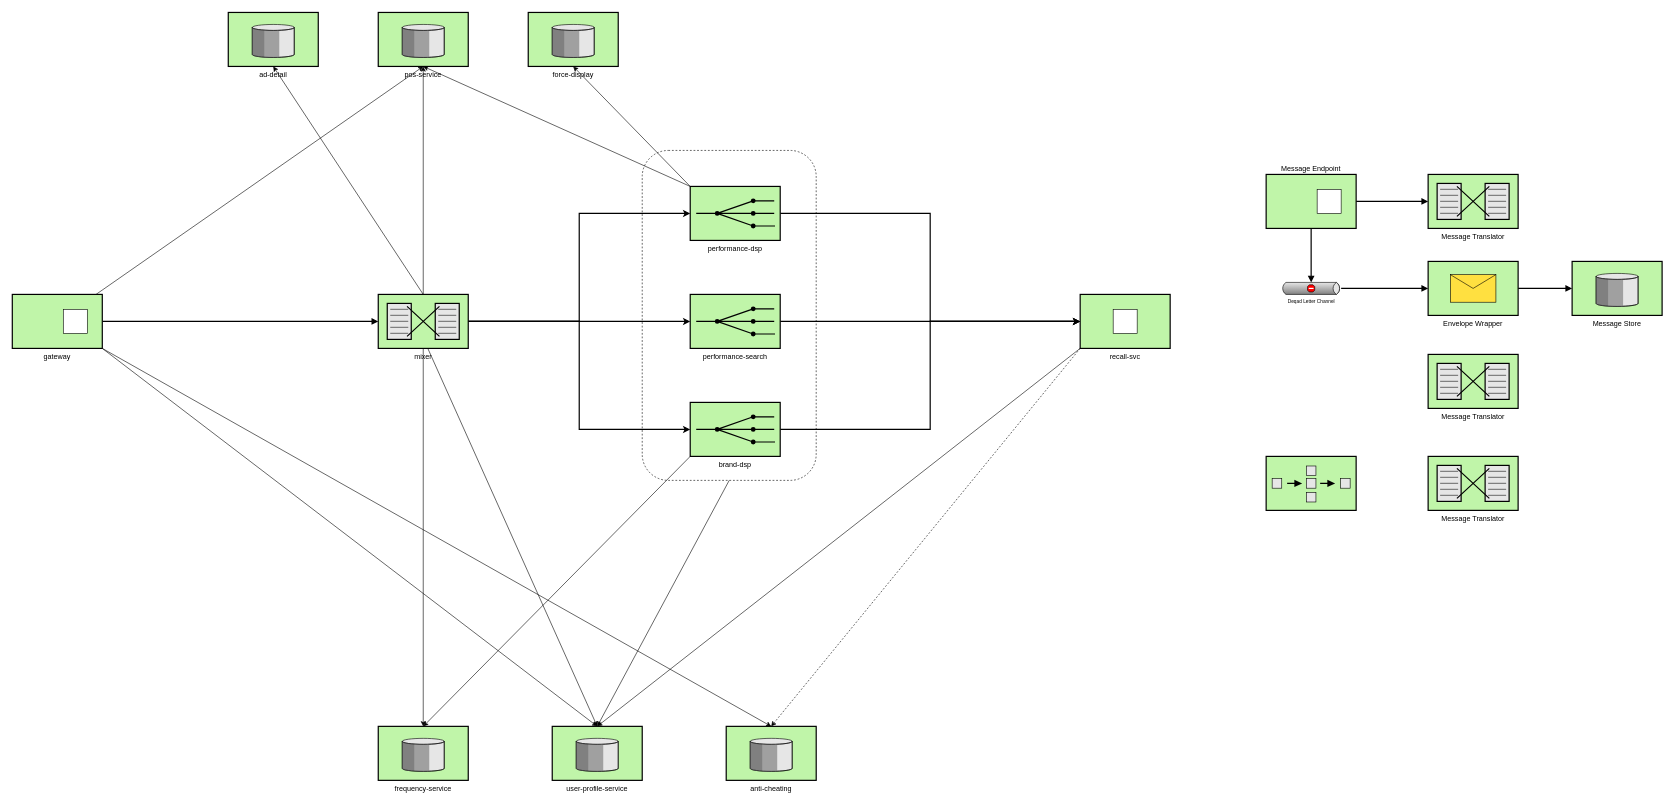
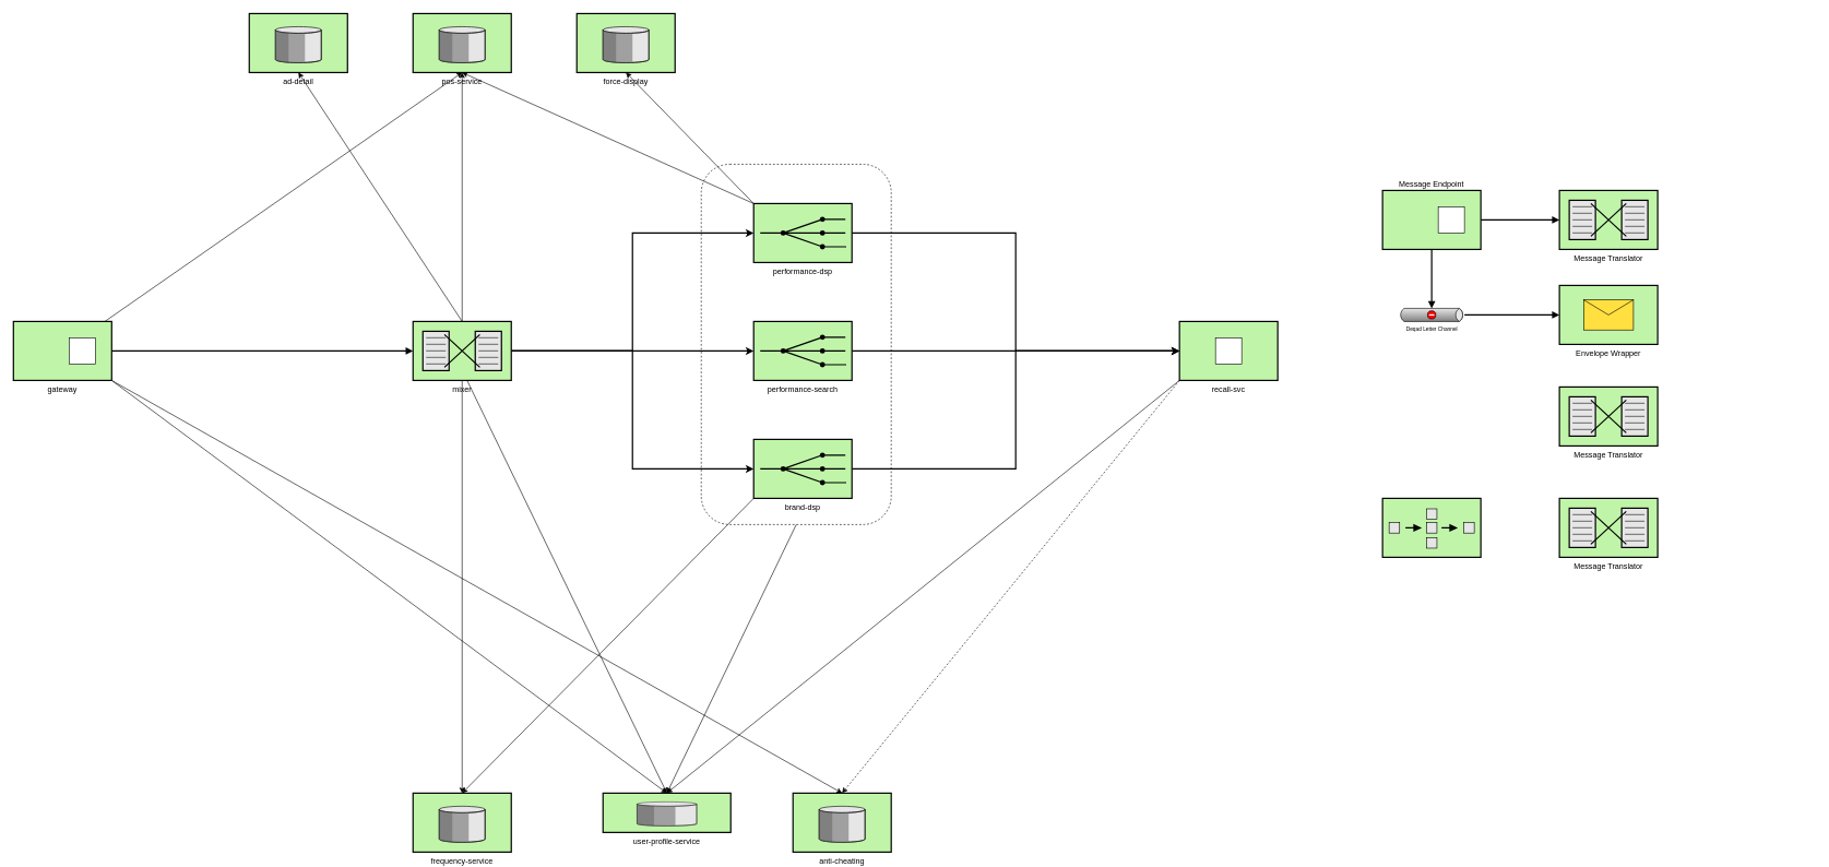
  <mxCell id="0" style=";html=1;" />
  <mxCell id="1" style=";html=1;" parent="0" />
  <mxCell id="2" style="edgeStyle=none;rounded=0;orthogonalLoop=1;jettySize=auto;html=1;entryX=0.5;entryY=0;entryDx=0;entryDy=0;entryPerimeter=0;strokeWidth=1;exitX=0.5;exitY=1;exitDx=0;exitDy=0;" edge="1" parent="1" source="3" target="44"><mxGeometry relative="1" as="geometry" /></mxCell>
  <mxCell id="3" value="" style="rounded=1;whiteSpace=wrap;html=1;fillColor=none;dashed=1;" vertex="1" parent="1"><mxGeometry x="1070" y="250" width="290" height="550" as="geometry" /></mxCell>
  <mxCell id="4" style="edgeStyle=orthogonalEdgeStyle;rounded=0;orthogonalLoop=1;jettySize=auto;html=1;entryX=0;entryY=0.5;entryDx=0;entryDy=0;entryPerimeter=0;strokeWidth=2;" edge="1" parent="1" source="11" target="15"><mxGeometry relative="1" as="geometry" /></mxCell>
  <mxCell id="5" style="edgeStyle=orthogonalEdgeStyle;rounded=0;orthogonalLoop=1;jettySize=auto;html=1;entryX=0;entryY=0.5;entryDx=0;entryDy=0;entryPerimeter=0;strokeWidth=2;" edge="1" parent="1" source="11" target="41"><mxGeometry relative="1" as="geometry" /></mxCell>
  <mxCell id="6" style="edgeStyle=orthogonalEdgeStyle;rounded=0;orthogonalLoop=1;jettySize=auto;html=1;strokeWidth=1;" edge="1" parent="1" source="11" target="45"><mxGeometry relative="1" as="geometry" /></mxCell>
  <mxCell id="7" style="edgeStyle=orthogonalEdgeStyle;rounded=0;orthogonalLoop=1;jettySize=auto;html=1;entryX=0;entryY=0.5;entryDx=0;entryDy=0;entryPerimeter=0;strokeWidth=2;" edge="1" parent="1" source="11" target="47"><mxGeometry relative="1" as="geometry" /></mxCell>
  <mxCell id="8" style="edgeStyle=none;rounded=0;orthogonalLoop=1;jettySize=auto;html=1;entryX=0.5;entryY=0;entryDx=0;entryDy=0;entryPerimeter=0;strokeWidth=1;exitX=0.5;exitY=1;exitDx=0;exitDy=0;exitPerimeter=0;" edge="1" parent="1" source="11" target="43"><mxGeometry relative="1" as="geometry" /></mxCell>
  <mxCell id="9" style="edgeStyle=none;rounded=0;orthogonalLoop=1;jettySize=auto;html=1;entryX=0.5;entryY=0;entryDx=0;entryDy=0;entryPerimeter=0;strokeWidth=1;exitX=0.552;exitY=1.005;exitDx=0;exitDy=0;exitPerimeter=0;" edge="1" parent="1" source="11" target="44"><mxGeometry relative="1" as="geometry" /></mxCell>
  <mxCell id="10" style="edgeStyle=none;rounded=0;orthogonalLoop=1;jettySize=auto;html=1;entryX=0.5;entryY=1;entryDx=0;entryDy=0;entryPerimeter=0;strokeWidth=1;exitX=0.5;exitY=0;exitDx=0;exitDy=0;exitPerimeter=0;" edge="1" parent="1" source="11" target="42"><mxGeometry relative="1" as="geometry" /></mxCell>
  <mxCell id="11" value="mixer" style="strokeWidth=2;dashed=0;align=center;fontSize=12;shape=mxgraph.eip.message_translator;fillColor=#c0f5a9;verticalLabelPosition=bottom;verticalAlign=top;" parent="1" vertex="1"><mxGeometry x="630" y="490" width="150" height="90" as="geometry" /></mxCell>
  <mxCell id="12" style="rounded=0;orthogonalLoop=1;jettySize=auto;html=1;entryX=0.5;entryY=1;entryDx=0;entryDy=0;entryPerimeter=0;strokeWidth=1;exitX=0;exitY=0;exitDx=0;exitDy=0;exitPerimeter=0;" edge="1" parent="1" source="15" target="45"><mxGeometry relative="1" as="geometry" /></mxCell>
  <mxCell id="13" style="rounded=0;orthogonalLoop=1;jettySize=auto;html=1;strokeWidth=1;exitX=0;exitY=0;exitDx=0;exitDy=0;exitPerimeter=0;entryX=0.5;entryY=1;entryDx=0;entryDy=0;entryPerimeter=0;" edge="1" parent="1" source="15" target="48"><mxGeometry relative="1" as="geometry" /></mxCell>
  <mxCell id="14" style="edgeStyle=orthogonalEdgeStyle;rounded=0;orthogonalLoop=1;jettySize=auto;html=1;entryX=0;entryY=0.5;entryDx=0;entryDy=0;strokeWidth=2;" edge="1" parent="1" source="15" target="28"><mxGeometry relative="1" as="geometry" /></mxCell>
  <mxCell id="15" value="performance-dsp" style="strokeWidth=2;dashed=0;align=center;fontSize=12;fillColor=#c0f5a9;verticalLabelPosition=bottom;verticalAlign=top;shape=mxgraph.eip.recipient_list;" parent="1" vertex="1"><mxGeometry x="1150" y="310" width="150" height="90" as="geometry" /></mxCell>
  <mxCell id="16" style="edgeStyle=orthogonalEdgeStyle;rounded=0;html=1;endArrow=block;endFill=1;jettySize=auto;orthogonalLoop=1;strokeWidth=2;startArrow=none;startFill=0;" parent="1" source="20" target="11" edge="1"><mxGeometry relative="1" as="geometry" /></mxCell>
  <mxCell id="17" style="rounded=0;orthogonalLoop=1;jettySize=auto;html=1;entryX=0.5;entryY=1;entryDx=0;entryDy=0;entryPerimeter=0;strokeWidth=1;" edge="1" parent="1" source="20" target="45"><mxGeometry relative="1" as="geometry" /></mxCell>
  <mxCell id="18" style="edgeStyle=none;rounded=0;orthogonalLoop=1;jettySize=auto;html=1;entryX=0.5;entryY=0;entryDx=0;entryDy=0;entryPerimeter=0;strokeWidth=1;exitX=1;exitY=1;exitDx=0;exitDy=0;" edge="1" parent="1" source="20" target="49"><mxGeometry relative="1" as="geometry" /></mxCell>
  <mxCell id="19" style="edgeStyle=none;rounded=0;orthogonalLoop=1;jettySize=auto;html=1;entryX=0.5;entryY=0;entryDx=0;entryDy=0;entryPerimeter=0;strokeWidth=1;exitX=1;exitY=1;exitDx=0;exitDy=0;" edge="1" parent="1" source="20" target="44"><mxGeometry relative="1" as="geometry" /></mxCell>
  <mxCell id="20" value="gateway" style="strokeWidth=2;dashed=0;align=center;fontSize=12;shape=rect;verticalLabelPosition=bottom;verticalAlign=top;fillColor=#c0f5a9" parent="1" vertex="1"><mxGeometry x="20" y="490" width="150" height="90" as="geometry" /></mxCell>
  <mxCell id="21" value="" style="strokeWidth=1;dashed=0;align=center;fontSize=8;shape=rect;fillColor=#ffffff;strokeColor=#000000;" parent="20" vertex="1"><mxGeometry x="85" y="25" width="40" height="40" as="geometry" /></mxCell>
  <mxCell id="22" style="edgeStyle=orthogonalEdgeStyle;rounded=0;html=1;endArrow=block;endFill=1;jettySize=auto;orthogonalLoop=1;strokeWidth=2;startArrow=none;startFill=0;" parent="1" source="24" target="30" edge="1"><mxGeometry relative="1" as="geometry" /></mxCell>
  <mxCell id="23" style="edgeStyle=orthogonalEdgeStyle;rounded=0;html=1;endArrow=block;endFill=1;jettySize=auto;orthogonalLoop=1;strokeWidth=2;startArrow=none;startFill=0;" parent="1" source="24" target="33" edge="1"><mxGeometry relative="1" as="geometry" /></mxCell>
  <mxCell id="24" value="Message Endpoint" style="strokeWidth=2;dashed=0;align=center;fontSize=12;shape=rect;verticalLabelPosition=top;verticalAlign=bottom;fillColor=#c0f5a9;labelPosition=center;" parent="1" vertex="1"><mxGeometry x="2110" y="290" width="150" height="90" as="geometry" /></mxCell>
  <mxCell id="25" value="" style="strokeWidth=1;dashed=0;align=center;fontSize=8;shape=rect;fillColor=#ffffff;strokeColor=#000000;" parent="24" vertex="1"><mxGeometry x="85" y="25" width="40" height="40" as="geometry" /></mxCell>
  <mxCell id="26" style="edgeStyle=none;rounded=0;orthogonalLoop=1;jettySize=auto;html=1;entryX=0.5;entryY=0;entryDx=0;entryDy=0;entryPerimeter=0;strokeWidth=1;exitX=0;exitY=1;exitDx=0;exitDy=0;dashed=1;" edge="1" parent="1" source="28" target="49"><mxGeometry relative="1" as="geometry" /></mxCell>
  <mxCell id="27" style="edgeStyle=none;rounded=0;orthogonalLoop=1;jettySize=auto;html=1;entryX=0.5;entryY=0;entryDx=0;entryDy=0;entryPerimeter=0;strokeWidth=1;exitX=0;exitY=1;exitDx=0;exitDy=0;" edge="1" parent="1" source="28" target="44"><mxGeometry relative="1" as="geometry" /></mxCell>
  <mxCell id="28" value="recall-svc" style="strokeWidth=2;dashed=0;align=center;fontSize=12;shape=rect;verticalLabelPosition=bottom;verticalAlign=top;fillColor=#c0f5a9" parent="1" vertex="1"><mxGeometry x="1800" y="490" width="150" height="90" as="geometry" /></mxCell>
  <mxCell id="29" value="" style="strokeWidth=1;dashed=0;align=center;fontSize=8;shape=rect" parent="28" vertex="1"><mxGeometry x="55" y="25" width="40" height="40" as="geometry" /></mxCell>
  <mxCell id="30" value="Message Translator" style="strokeWidth=2;dashed=0;align=center;fontSize=12;shape=mxgraph.eip.message_translator;fillColor=#c0f5a9;verticalLabelPosition=bottom;verticalAlign=top;" parent="1" vertex="1"><mxGeometry x="2380" y="290" width="150" height="90" as="geometry" /></mxCell>
  <mxCell id="31" value="Message Translator" style="strokeWidth=2;dashed=0;align=center;fontSize=12;shape=mxgraph.eip.message_translator;fillColor=#c0f5a9;verticalLabelPosition=bottom;verticalAlign=top;" parent="1" vertex="1"><mxGeometry x="2380" y="590" width="150" height="90" as="geometry" /></mxCell>
  <mxCell id="32" style="edgeStyle=orthogonalEdgeStyle;rounded=0;html=1;endArrow=block;endFill=1;jettySize=auto;orthogonalLoop=1;strokeWidth=2;startArrow=none;startFill=0;" parent="1" source="33" target="35" edge="1"><mxGeometry relative="1" as="geometry" /></mxCell>
  <mxCell id="33" value="Deqad Letter Channel" style="strokeWidth=1;dashed=0;align=center;html=1;fontSize=8;shape=mxgraph.eip.deadLetterChannel;verticalLabelPosition=bottom;labelBackgroundColor=#ffffff;verticalAlign=top;" parent="1" vertex="1"><mxGeometry x="2135" y="470" width="100" height="20" as="geometry" /></mxCell>
- <mxCell id="34" style="edgeStyle=orthogonalEdgeStyle;rounded=0;html=1;endArrow=block;endFill=1;jettySize=auto;orthogonalLoop=1;strokeWidth=2;startArrow=none;startFill=0;" parent="1" source="35" target="37" edge="1"><mxGeometry relative="1" as="geometry" /></mxCell>
  <mxCell id="35" value="Envelope Wrapper" style="strokeWidth=2;dashed=0;align=center;fontSize=12;fillColor=#c0f5a9;verticalLabelPosition=bottom;verticalAlign=top;shape=mxgraph.eip.envelope_wrapper;" parent="1" vertex="1"><mxGeometry x="2380" y="435" width="150" height="90" as="geometry" /></mxCell>
  <mxCell id="36" value="" style="strokeWidth=2;dashed=0;align=center;fontSize=12;fillColor=#c0f5a9;verticalLabelPosition=bottom;verticalAlign=top;shape=mxgraph.eip.composed_message_processor;" parent="1" vertex="1"><mxGeometry x="2110" y="760" width="150" height="90" as="geometry" /></mxCell>
- <mxCell id="37" value="Message Store" style="strokeWidth=2;dashed=0;align=center;fontSize=12;verticalLabelPosition=bottom;verticalAlign=top;shape=mxgraph.eip.message_store;fillColor=#c0f5a9" parent="1" vertex="1"><mxGeometry x="2620" y="435" width="150" height="90" as="geometry" /></mxCell>
  <mxCell id="38" value="Message Translator" style="strokeWidth=2;dashed=0;align=center;fontSize=12;shape=mxgraph.eip.message_translator;fillColor=#c0f5a9;verticalLabelPosition=bottom;verticalAlign=top;" parent="1" vertex="1"><mxGeometry x="2380" y="760" width="150" height="90" as="geometry" /></mxCell>
  <mxCell id="39" style="edgeStyle=none;rounded=0;orthogonalLoop=1;jettySize=auto;html=1;entryX=0.5;entryY=0;entryDx=0;entryDy=0;entryPerimeter=0;strokeWidth=1;exitX=0;exitY=1;exitDx=0;exitDy=0;exitPerimeter=0;" edge="1" parent="1" source="41" target="43"><mxGeometry relative="1" as="geometry" /></mxCell>
  <mxCell id="40" style="edgeStyle=orthogonalEdgeStyle;rounded=0;orthogonalLoop=1;jettySize=auto;html=1;entryX=0;entryY=0.5;entryDx=0;entryDy=0;strokeWidth=2;" edge="1" parent="1" source="41" target="28"><mxGeometry relative="1" as="geometry" /></mxCell>
  <mxCell id="41" value="brand-dsp" style="strokeWidth=2;dashed=0;align=center;fontSize=12;fillColor=#c0f5a9;verticalLabelPosition=bottom;verticalAlign=top;shape=mxgraph.eip.recipient_list;" vertex="1" parent="1"><mxGeometry x="1150" y="670" width="150" height="90" as="geometry" /></mxCell>
  <mxCell id="42" value="ad-detail" style="strokeWidth=2;dashed=0;align=center;fontSize=12;verticalLabelPosition=bottom;verticalAlign=top;shape=mxgraph.eip.message_store;fillColor=#c0f5a9" vertex="1" parent="1"><mxGeometry x="380" y="20" width="150" height="90" as="geometry" /></mxCell>
  <mxCell id="43" value="frequency-service" style="strokeWidth=2;dashed=0;align=center;fontSize=12;verticalLabelPosition=bottom;verticalAlign=top;shape=mxgraph.eip.message_store;fillColor=#c0f5a9" vertex="1" parent="1"><mxGeometry x="630" y="1210" width="150" height="90" as="geometry" /></mxCell>
- <mxCell id="44" value="user-profile-service" style="strokeWidth=2;dashed=0;align=center;fontSize=12;verticalLabelPosition=bottom;verticalAlign=top;shape=mxgraph.eip.message_store;fillColor=#c0f5a9" vertex="1" parent="1"><mxGeometry x="920" y="1210" width="150" height="90" as="geometry" /></mxCell>
+ <mxCell id="44" value="user-profile-service" style="strokeWidth=2;dashed=0;align=center;fontSize=12;verticalLabelPosition=bottom;verticalAlign=top;shape=mxgraph.eip.message_store;fillColor=#c0f5a9" vertex="1" parent="1"><mxGeometry x="920" y="1210" width="195" height="60" as="geometry" /></mxCell>
  <mxCell id="45" value="pos-service" style="strokeWidth=2;dashed=0;align=center;fontSize=12;verticalLabelPosition=bottom;verticalAlign=top;shape=mxgraph.eip.message_store;fillColor=#c0f5a9" vertex="1" parent="1"><mxGeometry x="630" y="20" width="150" height="90" as="geometry" /></mxCell>
  <mxCell id="46" style="edgeStyle=orthogonalEdgeStyle;rounded=0;orthogonalLoop=1;jettySize=auto;html=1;entryX=0;entryY=0.5;entryDx=0;entryDy=0;strokeWidth=2;" edge="1" parent="1" source="47" target="28"><mxGeometry relative="1" as="geometry" /></mxCell>
  <mxCell id="47" value="performance-search" style="strokeWidth=2;dashed=0;align=center;fontSize=12;fillColor=#c0f5a9;verticalLabelPosition=bottom;verticalAlign=top;shape=mxgraph.eip.recipient_list;" vertex="1" parent="1"><mxGeometry x="1150" y="490" width="150" height="90" as="geometry" /></mxCell>
  <mxCell id="48" value="force-display" style="strokeWidth=2;dashed=0;align=center;fontSize=12;verticalLabelPosition=bottom;verticalAlign=top;shape=mxgraph.eip.message_store;fillColor=#c0f5a9" vertex="1" parent="1"><mxGeometry x="880" y="20" width="150" height="90" as="geometry" /></mxCell>
  <mxCell id="49" value="anti-cheating" style="strokeWidth=2;dashed=0;align=center;fontSize=12;verticalLabelPosition=bottom;verticalAlign=top;shape=mxgraph.eip.message_store;fillColor=#c0f5a9" vertex="1" parent="1"><mxGeometry x="1210" y="1210" width="150" height="90" as="geometry" /></mxCell>
